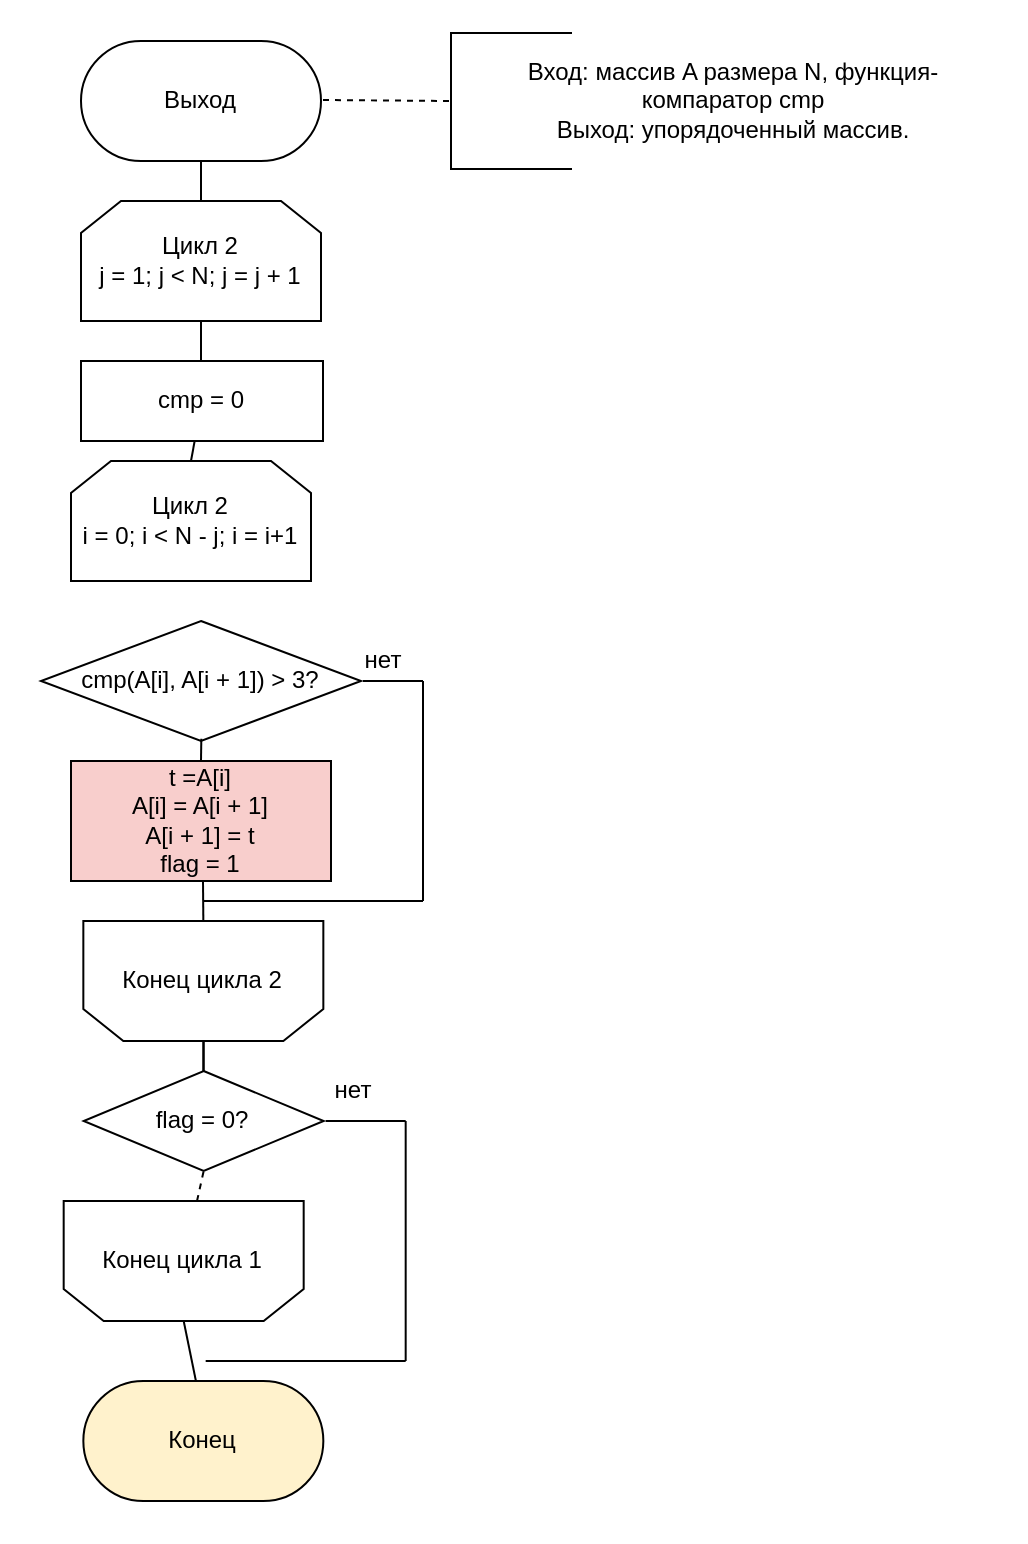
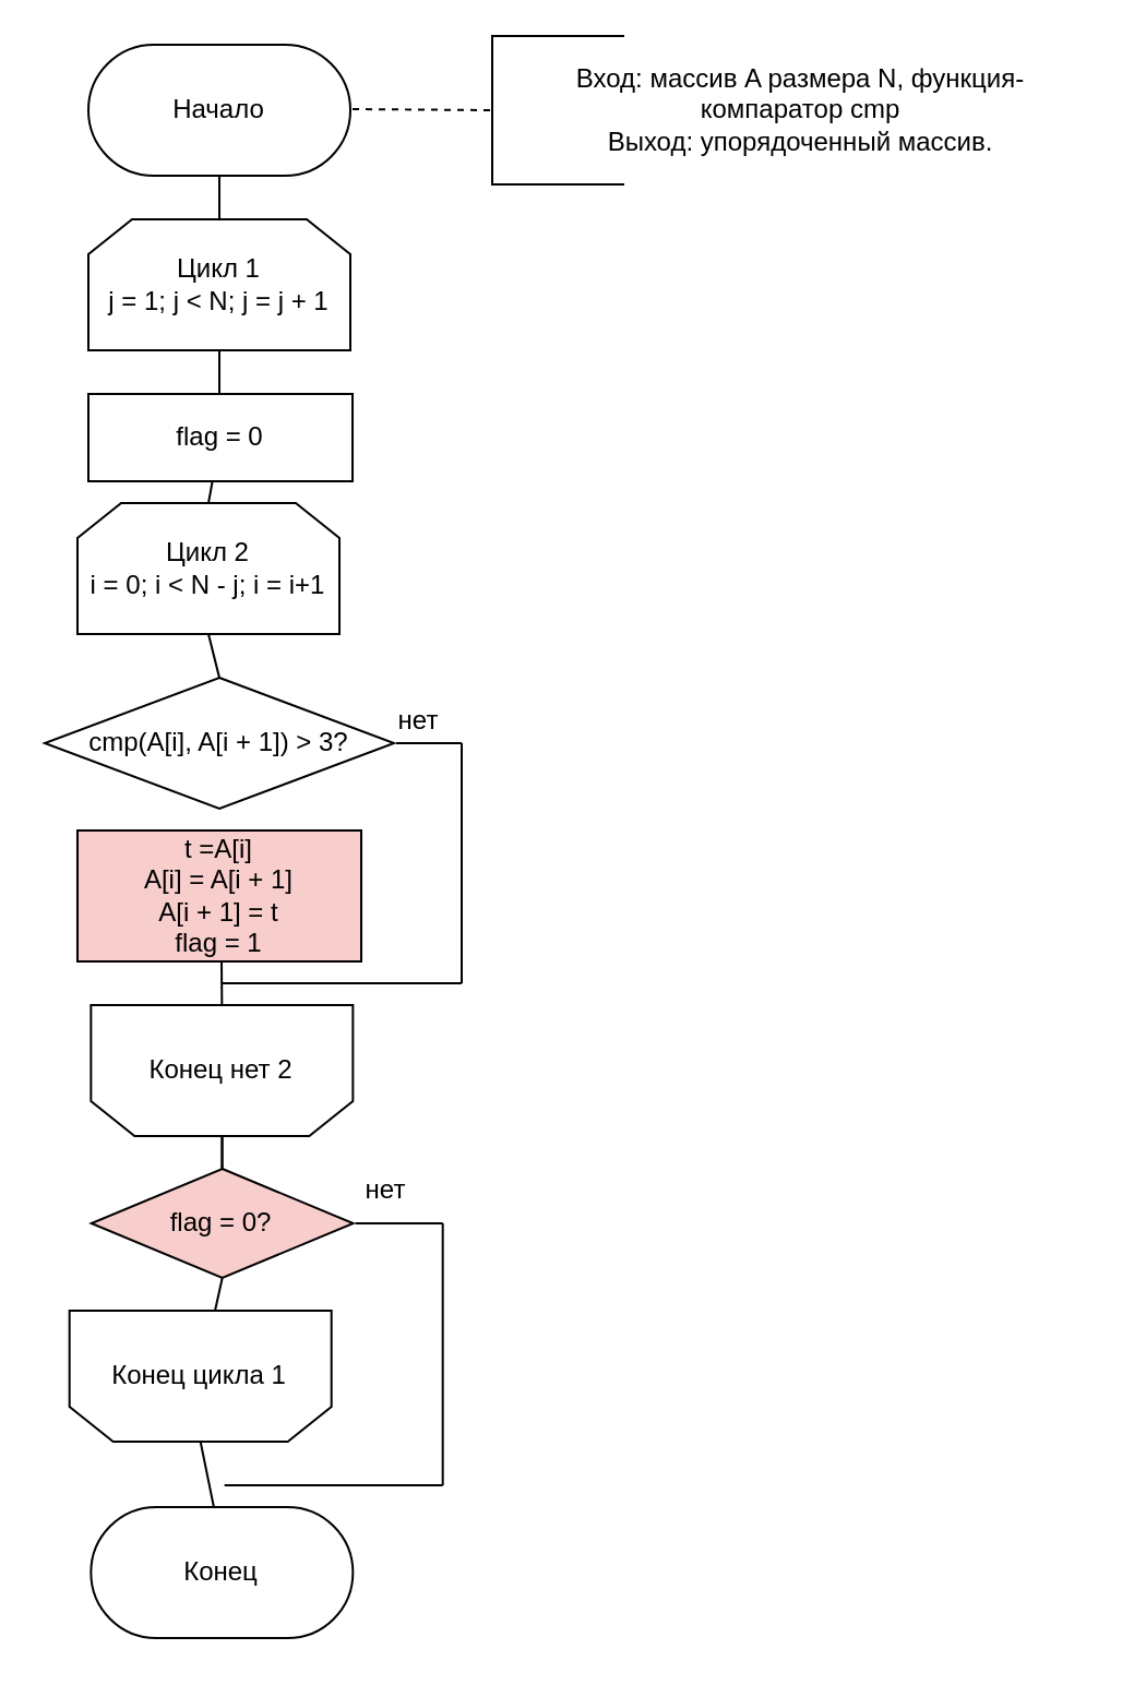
  <mxCell id="0" />
  <mxCell id="1" parent="0" />
- <mxCell id="2" value="Выход" style="rounded=1;whiteSpace=wrap;html=1;arcSize=50;" parent="1" vertex="1"><mxGeometry x="40" y="20" width="120" height="60" as="geometry" /></mxCell>
+ <mxCell id="2" value="Начало" style="rounded=1;whiteSpace=wrap;html=1;arcSize=50;" parent="1" vertex="1"><mxGeometry x="40" y="20" width="120" height="60" as="geometry" /></mxCell>
  <mxCell id="3" value="Вход: массив A размера N, функция-компаратор cmp&lt;br&gt;Выход: упорядоченный массив." style="text;html=1;strokeColor=none;fillColor=none;align=center;verticalAlign=middle;whiteSpace=wrap;rounded=0;" parent="1" vertex="1"><mxGeometry x="241" y="30" width="250.5" height="40" as="geometry" /></mxCell>
- <mxCell id="4" value="Цикл 2&lt;br&gt;j = 1; j &amp;lt; N; j = j + 1" style="shape=loopLimit;whiteSpace=wrap;html=1;" parent="1" vertex="1"><mxGeometry x="40" y="100" width="120" height="60" as="geometry" /></mxCell>
+ <mxCell id="4" value="Цикл 1&lt;br&gt;j = 1; j &amp;lt; N; j = j + 1" style="shape=loopLimit;whiteSpace=wrap;html=1;" parent="1" vertex="1"><mxGeometry x="40" y="100" width="120" height="60" as="geometry" /></mxCell>
  <mxCell id="5" value="Цикл 2&lt;br&gt;i = 0; i &amp;lt; N - j; i = i+1" style="shape=loopLimit;whiteSpace=wrap;html=1;" parent="1" vertex="1"><mxGeometry x="35" y="230" width="120" height="60" as="geometry" /></mxCell>
  <mxCell id="6" value="" style="endArrow=none;html=1;" parent="1" edge="1"><mxGeometry width="50" height="50" relative="1" as="geometry"><mxPoint x="100" y="160" as="sourcePoint" /><mxPoint x="100" y="180" as="targetPoint" /></mxGeometry></mxCell>
  <mxCell id="7" value="" style="endArrow=none;html=1;" parent="1" edge="1"><mxGeometry width="50" height="50" relative="1" as="geometry"><mxPoint x="100" y="490" as="sourcePoint" /><mxPoint x="100" y="520" as="targetPoint" /></mxGeometry></mxCell>
  <mxCell id="8" value="" style="endArrow=none;html=1;entryX=0.5;entryY=1;entryDx=0;entryDy=0;exitX=0.5;exitY=0;exitDx=0;exitDy=0;" parent="1" source="4" target="2" edge="1"><mxGeometry width="50" height="50" relative="1" as="geometry"><mxPoint x="221" y="80" as="sourcePoint" /><mxPoint x="100" y="85" as="targetPoint" /></mxGeometry></mxCell>
- <mxCell id="9" value="Конец цикла 2" style="shape=loopLimit;whiteSpace=wrap;html=1;direction=west;" parent="1" vertex="1"><mxGeometry x="41.17" y="460" width="120" height="60" as="geometry" /></mxCell>
+ <mxCell id="9" value="Конец нет 2" style="shape=loopLimit;whiteSpace=wrap;html=1;direction=west;" parent="1" vertex="1"><mxGeometry x="41.17" y="460" width="120" height="60" as="geometry" /></mxCell>
  <mxCell id="10" value="" style="shape=partialRectangle;whiteSpace=wrap;html=1;bottom=1;right=1;left=1;top=0;fillColor=none;routingCenterX=-0.5;rotation=90;" parent="1" vertex="1"><mxGeometry x="221" y="20" width="68" height="60" as="geometry" /></mxCell>
  <mxCell id="11" value="" style="endArrow=none;dashed=1;html=1;entryX=0.5;entryY=1;entryDx=0;entryDy=0;" parent="1" target="10" edge="1"><mxGeometry width="50" height="50" relative="1" as="geometry"><mxPoint x="161" y="49.5" as="sourcePoint" /><mxPoint x="201" y="50" as="targetPoint" /></mxGeometry></mxCell>
  <mxCell id="12" value="сmp(A[i], A[i + 1]) &amp;gt; 3?" style="rhombus;whiteSpace=wrap;html=1;" parent="1" vertex="1"><mxGeometry x="20" y="310" width="160" height="60" as="geometry" /></mxCell>
  <mxCell id="13" value="&lt;div&gt;t =A[i]&lt;/div&gt;&lt;div&gt;A[i] = A[i + 1]&lt;/div&gt;&lt;div&gt;A[i + 1] = t&lt;br&gt;&lt;/div&gt;&lt;div&gt;flag = 1&lt;/div&gt;" style="rounded=0;whiteSpace=wrap;html=1;fillColor=#f8cecc;" parent="1" vertex="1"><mxGeometry x="35" y="380" width="130" height="60" as="geometry" /></mxCell>
- <mxCell id="14" value="cmp = 0" style="rounded=0;whiteSpace=wrap;html=1;" parent="1" vertex="1"><mxGeometry x="40" y="180" width="121" height="40" as="geometry" /></mxCell>
+ <mxCell id="14" value="flag = 0" style="rounded=0;whiteSpace=wrap;html=1;" parent="1" vertex="1"><mxGeometry x="40" y="180" width="121" height="40" as="geometry" /></mxCell>
  <mxCell id="15" value="" style="endArrow=none;html=1;entryX=0.5;entryY=0;entryDx=0;entryDy=0;exitX=0.5;exitY=0;exitDx=0;exitDy=0;" parent="1" target="9" edge="1"><mxGeometry width="50" height="50" relative="1" as="geometry"><mxPoint x="101.17" y="540" as="sourcePoint" /><mxPoint x="170.17" y="510" as="targetPoint" /></mxGeometry></mxCell>
+ <mxCell id="16" value="" style="endArrow=none;html=1;exitX=0.5;exitY=0;exitDx=0;exitDy=0;entryX=0.5;entryY=1;entryDx=0;entryDy=0;" parent="1" source="12" target="5" edge="1"><mxGeometry width="50" height="50" relative="1" as="geometry"><mxPoint x="61" y="310" as="sourcePoint" /><mxPoint x="111" y="260" as="targetPoint" /></mxGeometry></mxCell>
  <mxCell id="17" value="" style="endArrow=none;html=1;entryX=0.5;entryY=1;entryDx=0;entryDy=0;" parent="1" target="9" edge="1"><mxGeometry width="50" height="50" relative="1" as="geometry"><mxPoint x="101" y="440" as="sourcePoint" /><mxPoint x="131" y="380" as="targetPoint" /></mxGeometry></mxCell>
  <mxCell id="18" value="" style="endArrow=none;html=1;entryX=0.5;entryY=0;entryDx=0;entryDy=0;" parent="1" source="14" target="5" edge="1"><mxGeometry width="50" height="50" relative="1" as="geometry"><mxPoint x="81" y="340" as="sourcePoint" /><mxPoint x="131" y="290" as="targetPoint" /></mxGeometry></mxCell>
- <mxCell id="19" value="" style="endArrow=none;html=1;entryX=0.501;entryY=0.981;entryDx=0;entryDy=0;entryPerimeter=0;exitX=0.5;exitY=0;exitDx=0;exitDy=0;" parent="1" source="13" target="12" edge="1"><mxGeometry width="50" height="50" relative="1" as="geometry"><mxPoint x="102" y="380" as="sourcePoint" /><mxPoint x="151" y="410" as="targetPoint" /></mxGeometry></mxCell>
  <mxCell id="20" value="" style="endArrow=none;html=1;" parent="1" edge="1"><mxGeometry width="50" height="50" relative="1" as="geometry"><mxPoint x="211" y="340" as="sourcePoint" /><mxPoint x="181" y="340" as="targetPoint" /></mxGeometry></mxCell>
  <mxCell id="21" value="" style="endArrow=none;html=1;" parent="1" edge="1"><mxGeometry width="50" height="50" relative="1" as="geometry"><mxPoint x="211" y="450" as="sourcePoint" /><mxPoint x="211" y="340" as="targetPoint" /></mxGeometry></mxCell>
  <mxCell id="22" value="" style="endArrow=none;html=1;endFill=0;" parent="1" edge="1"><mxGeometry width="50" height="50" relative="1" as="geometry"><mxPoint x="211" y="450" as="sourcePoint" /><mxPoint x="101" y="450" as="targetPoint" /></mxGeometry></mxCell>
  <mxCell id="23" value="нет" style="text;html=1;align=center;verticalAlign=middle;resizable=0;points=[];autosize=1;strokeColor=none;fillColor=none;" parent="1" vertex="1"><mxGeometry x="176" y="320" width="30" height="20" as="geometry" /></mxCell>
  <mxCell id="24" value="Конец цикла 1" style="shape=loopLimit;whiteSpace=wrap;html=1;direction=west;" parent="1" vertex="1"><mxGeometry x="31.34" y="600" width="120" height="60" as="geometry" /></mxCell>
  <mxCell id="25" value="" style="endArrow=none;html=1;entryX=0.5;entryY=0;entryDx=0;entryDy=0;exitX=0.5;exitY=0;exitDx=0;exitDy=0;" parent="1" target="24" edge="1"><mxGeometry width="50" height="50" relative="1" as="geometry"><mxPoint x="101.34" y="709" as="sourcePoint" /><mxPoint x="102.84" y="834" as="targetPoint" /></mxGeometry></mxCell>
- <mxCell id="26" value="Конец" style="rounded=1;whiteSpace=wrap;html=1;arcSize=50;fillColor=#fff2cc;" parent="1" vertex="1"><mxGeometry x="41.17" y="690" width="120" height="60" as="geometry" /></mxCell>
- <mxCell id="27" value="flag = 0?" style="rhombus;whiteSpace=wrap;html=1;" parent="1" vertex="1"><mxGeometry x="41.34" y="535" width="120" height="50" as="geometry" /></mxCell>
+ <mxCell id="26" value="Конец" style="rounded=1;whiteSpace=wrap;html=1;arcSize=50;" parent="1" vertex="1"><mxGeometry x="41.17" y="690" width="120" height="60" as="geometry" /></mxCell>
+ <mxCell id="27" value="flag = 0?" style="rhombus;whiteSpace=wrap;html=1;fillColor=#f8cecc;" parent="1" vertex="1"><mxGeometry x="41.34" y="535" width="120" height="50" as="geometry" /></mxCell>
  <mxCell id="28" value="" style="endArrow=none;html=1;" parent="1" edge="1"><mxGeometry width="50" height="50" relative="1" as="geometry"><mxPoint x="202.34" y="560" as="sourcePoint" /><mxPoint x="202.34" y="680" as="targetPoint" /></mxGeometry></mxCell>
  <mxCell id="29" value="" style="endArrow=none;html=1;endFill=0;" parent="1" edge="1"><mxGeometry width="50" height="50" relative="1" as="geometry"><mxPoint x="202.34" y="680" as="sourcePoint" /><mxPoint x="102.34" y="680" as="targetPoint" /></mxGeometry></mxCell>
  <mxCell id="30" value="" style="endArrow=none;html=1;" parent="1" edge="1"><mxGeometry width="50" height="50" relative="1" as="geometry"><mxPoint x="162.34" y="560" as="sourcePoint" /><mxPoint x="202.34" y="560" as="targetPoint" /></mxGeometry></mxCell>
- <mxCell id="31" value="" style="endArrow=none;html=1;entryX=0.5;entryY=1;entryDx=0;entryDy=0;dashed=1;" parent="1" source="24" target="27" edge="1"><mxGeometry width="50" height="50" relative="1" as="geometry"><mxPoint x="52.34" y="640" as="sourcePoint" /><mxPoint x="102.34" y="590" as="targetPoint" /></mxGeometry></mxCell>
+ <mxCell id="31" value="" style="endArrow=none;html=1;entryX=0.5;entryY=1;entryDx=0;entryDy=0;" parent="1" source="24" target="27" edge="1"><mxGeometry width="50" height="50" relative="1" as="geometry"><mxPoint x="52.34" y="640" as="sourcePoint" /><mxPoint x="102.34" y="590" as="targetPoint" /></mxGeometry></mxCell>
  <mxCell id="32" value="" style="endArrow=none;html=1;entryX=0.5;entryY=1;entryDx=0;entryDy=0;exitX=0.5;exitY=0;exitDx=0;exitDy=0;" parent="1" source="27" edge="1"><mxGeometry width="50" height="50" relative="1" as="geometry"><mxPoint x="52.34" y="610" as="sourcePoint" /><mxPoint x="101.34" y="520" as="targetPoint" /></mxGeometry></mxCell>
  <mxCell id="33" value="нет" style="text;html=1;align=center;verticalAlign=middle;resizable=0;points=[];autosize=1;strokeColor=none;fillColor=none;" parent="1" vertex="1"><mxGeometry x="161.34" y="535" width="30" height="20" as="geometry" /></mxCell>
